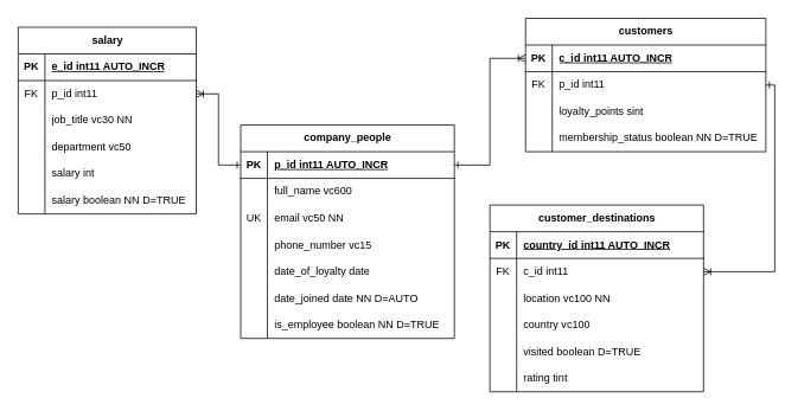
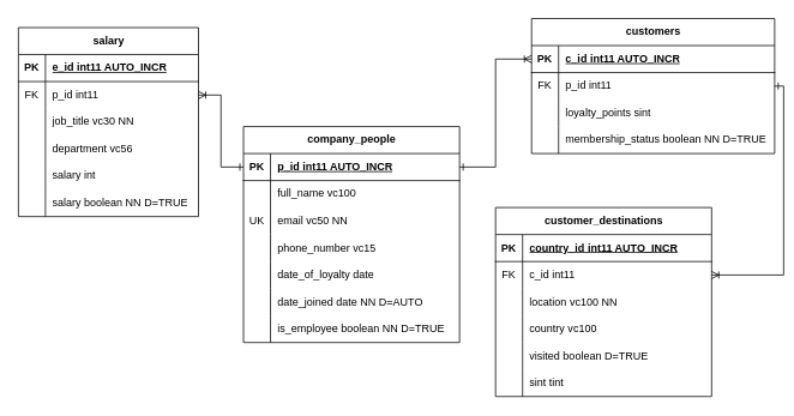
  <mxCell id="0" />
  <mxCell id="1" parent="0" />
  <mxCell id="2" value="customer_destinations" style="shape=table;startSize=30;container=1;collapsible=1;childLayout=tableLayout;fixedRows=1;rowLines=0;fontStyle=1;align=center;resizeLast=1;html=1;" vertex="1" parent="1"><mxGeometry x="550" y="230" width="240" height="210" as="geometry" /></mxCell>
  <mxCell id="3" value="" style="shape=tableRow;horizontal=0;startSize=0;swimlaneHead=0;swimlaneBody=0;fillColor=none;collapsible=0;dropTarget=0;points=[[0,0.5],[1,0.5]];portConstraint=eastwest;top=0;left=0;right=0;bottom=1;" vertex="1" parent="2"><mxGeometry y="30" width="240" height="30" as="geometry" /></mxCell>
  <mxCell id="4" value="PK" style="shape=partialRectangle;connectable=0;fillColor=none;top=0;left=0;bottom=0;right=0;fontStyle=1;overflow=hidden;whiteSpace=wrap;html=1;" vertex="1" parent="3"><mxGeometry width="30" height="30" as="geometry"><mxRectangle width="30" height="30" as="alternateBounds" /></mxGeometry></mxCell>
  <mxCell id="5" value="country_id int11 AUTO_INCR" style="shape=partialRectangle;connectable=0;fillColor=none;top=0;left=0;bottom=0;right=0;align=left;spacingLeft=6;fontStyle=5;overflow=hidden;whiteSpace=wrap;html=1;" vertex="1" parent="3"><mxGeometry x="30" width="210" height="30" as="geometry"><mxRectangle width="210" height="30" as="alternateBounds" /></mxGeometry></mxCell>
  <mxCell id="6" value="" style="shape=tableRow;horizontal=0;startSize=0;swimlaneHead=0;swimlaneBody=0;fillColor=none;collapsible=0;dropTarget=0;points=[[0,0.5],[1,0.5]];portConstraint=eastwest;top=0;left=0;right=0;bottom=0;" vertex="1" parent="2"><mxGeometry y="60" width="240" height="30" as="geometry" /></mxCell>
  <mxCell id="7" value="FK" style="shape=partialRectangle;connectable=0;fillColor=none;top=0;left=0;bottom=0;right=0;editable=1;overflow=hidden;whiteSpace=wrap;html=1;" vertex="1" parent="6"><mxGeometry width="30" height="30" as="geometry"><mxRectangle width="30" height="30" as="alternateBounds" /></mxGeometry></mxCell>
  <mxCell id="8" value="c_id int11" style="shape=partialRectangle;connectable=0;fillColor=none;top=0;left=0;bottom=0;right=0;align=left;spacingLeft=6;overflow=hidden;whiteSpace=wrap;html=1;" vertex="1" parent="6"><mxGeometry x="30" width="210" height="30" as="geometry"><mxRectangle width="210" height="30" as="alternateBounds" /></mxGeometry></mxCell>
  <mxCell id="9" value="" style="shape=tableRow;horizontal=0;startSize=0;swimlaneHead=0;swimlaneBody=0;fillColor=none;collapsible=0;dropTarget=0;points=[[0,0.5],[1,0.5]];portConstraint=eastwest;top=0;left=0;right=0;bottom=0;" vertex="1" parent="2"><mxGeometry y="90" width="240" height="30" as="geometry" /></mxCell>
  <mxCell id="10" value="" style="shape=partialRectangle;connectable=0;fillColor=none;top=0;left=0;bottom=0;right=0;editable=1;overflow=hidden;whiteSpace=wrap;html=1;" vertex="1" parent="9"><mxGeometry width="30" height="30" as="geometry"><mxRectangle width="30" height="30" as="alternateBounds" /></mxGeometry></mxCell>
  <mxCell id="11" value="location vc100 NN" style="shape=partialRectangle;connectable=0;fillColor=none;top=0;left=0;bottom=0;right=0;align=left;spacingLeft=6;overflow=hidden;whiteSpace=wrap;html=1;" vertex="1" parent="9"><mxGeometry x="30" width="210" height="30" as="geometry"><mxRectangle width="210" height="30" as="alternateBounds" /></mxGeometry></mxCell>
  <mxCell id="12" value="" style="shape=tableRow;horizontal=0;startSize=0;swimlaneHead=0;swimlaneBody=0;fillColor=none;collapsible=0;dropTarget=0;points=[[0,0.5],[1,0.5]];portConstraint=eastwest;top=0;left=0;right=0;bottom=0;" vertex="1" parent="2"><mxGeometry y="120" width="240" height="30" as="geometry" /></mxCell>
  <mxCell id="13" value="" style="shape=partialRectangle;connectable=0;fillColor=none;top=0;left=0;bottom=0;right=0;editable=1;overflow=hidden;whiteSpace=wrap;html=1;" vertex="1" parent="12"><mxGeometry width="30" height="30" as="geometry"><mxRectangle width="30" height="30" as="alternateBounds" /></mxGeometry></mxCell>
  <mxCell id="14" value="country vc100" style="shape=partialRectangle;connectable=0;fillColor=none;top=0;left=0;bottom=0;right=0;align=left;spacingLeft=6;overflow=hidden;whiteSpace=wrap;html=1;" vertex="1" parent="12"><mxGeometry x="30" width="210" height="30" as="geometry"><mxRectangle width="210" height="30" as="alternateBounds" /></mxGeometry></mxCell>
  <mxCell id="15" value="" style="shape=tableRow;horizontal=0;startSize=0;swimlaneHead=0;swimlaneBody=0;fillColor=none;collapsible=0;dropTarget=0;points=[[0,0.5],[1,0.5]];portConstraint=eastwest;top=0;left=0;right=0;bottom=0;" vertex="1" parent="2"><mxGeometry y="150" width="240" height="30" as="geometry" /></mxCell>
  <mxCell id="16" value="" style="shape=partialRectangle;connectable=0;fillColor=none;top=0;left=0;bottom=0;right=0;editable=1;overflow=hidden;whiteSpace=wrap;html=1;" vertex="1" parent="15"><mxGeometry width="30" height="30" as="geometry"><mxRectangle width="30" height="30" as="alternateBounds" /></mxGeometry></mxCell>
  <mxCell id="17" value="visited boolean D=TRUE" style="shape=partialRectangle;connectable=0;fillColor=none;top=0;left=0;bottom=0;right=0;align=left;spacingLeft=6;overflow=hidden;whiteSpace=wrap;html=1;" vertex="1" parent="15"><mxGeometry x="30" width="210" height="30" as="geometry"><mxRectangle width="210" height="30" as="alternateBounds" /></mxGeometry></mxCell>
  <mxCell id="18" value="" style="shape=tableRow;horizontal=0;startSize=0;swimlaneHead=0;swimlaneBody=0;fillColor=none;collapsible=0;dropTarget=0;points=[[0,0.5],[1,0.5]];portConstraint=eastwest;top=0;left=0;right=0;bottom=0;" vertex="1" parent="2"><mxGeometry y="180" width="240" height="30" as="geometry" /></mxCell>
  <mxCell id="19" value="" style="shape=partialRectangle;connectable=0;fillColor=none;top=0;left=0;bottom=0;right=0;editable=1;overflow=hidden;whiteSpace=wrap;html=1;" vertex="1" parent="18"><mxGeometry width="30" height="30" as="geometry"><mxRectangle width="30" height="30" as="alternateBounds" /></mxGeometry></mxCell>
- <mxCell id="20" value="rating tint&amp;nbsp;" style="shape=partialRectangle;connectable=0;fillColor=none;top=0;left=0;bottom=0;right=0;align=left;spacingLeft=6;overflow=hidden;whiteSpace=wrap;html=1;" vertex="1" parent="18"><mxGeometry x="30" width="210" height="30" as="geometry"><mxRectangle width="210" height="30" as="alternateBounds" /></mxGeometry></mxCell>
+ <mxCell id="20" value="sint tint&amp;nbsp;" style="shape=partialRectangle;connectable=0;fillColor=none;top=0;left=0;bottom=0;right=0;align=left;spacingLeft=6;overflow=hidden;whiteSpace=wrap;html=1;" vertex="1" parent="18"><mxGeometry x="30" width="210" height="30" as="geometry"><mxRectangle width="210" height="30" as="alternateBounds" /></mxGeometry></mxCell>
  <mxCell id="21" value="company_people" style="shape=table;startSize=30;container=1;collapsible=1;childLayout=tableLayout;fixedRows=1;rowLines=0;fontStyle=1;align=center;resizeLast=1;html=1;" vertex="1" parent="1"><mxGeometry x="270" y="140" width="240" height="240" as="geometry" /></mxCell>
  <mxCell id="22" value="" style="shape=tableRow;horizontal=0;startSize=0;swimlaneHead=0;swimlaneBody=0;fillColor=none;collapsible=0;dropTarget=0;points=[[0,0.5],[1,0.5]];portConstraint=eastwest;top=0;left=0;right=0;bottom=1;" vertex="1" parent="21"><mxGeometry y="30" width="240" height="30" as="geometry" /></mxCell>
  <mxCell id="23" value="PK" style="shape=partialRectangle;connectable=0;fillColor=none;top=0;left=0;bottom=0;right=0;fontStyle=1;overflow=hidden;whiteSpace=wrap;html=1;" vertex="1" parent="22"><mxGeometry width="30" height="30" as="geometry"><mxRectangle width="30" height="30" as="alternateBounds" /></mxGeometry></mxCell>
  <mxCell id="24" value="p_id int11 AUTO_INCR" style="shape=partialRectangle;connectable=0;fillColor=none;top=0;left=0;bottom=0;right=0;align=left;spacingLeft=6;fontStyle=5;overflow=hidden;whiteSpace=wrap;html=1;" vertex="1" parent="22"><mxGeometry x="30" width="210" height="30" as="geometry"><mxRectangle width="210" height="30" as="alternateBounds" /></mxGeometry></mxCell>
  <mxCell id="25" value="" style="shape=tableRow;horizontal=0;startSize=0;swimlaneHead=0;swimlaneBody=0;fillColor=none;collapsible=0;dropTarget=0;points=[[0,0.5],[1,0.5]];portConstraint=eastwest;top=0;left=0;right=0;bottom=0;" vertex="1" parent="21"><mxGeometry y="60" width="240" height="30" as="geometry" /></mxCell>
  <mxCell id="26" value="" style="shape=partialRectangle;connectable=0;fillColor=none;top=0;left=0;bottom=0;right=0;editable=1;overflow=hidden;whiteSpace=wrap;html=1;" vertex="1" parent="25"><mxGeometry width="30" height="30" as="geometry"><mxRectangle width="30" height="30" as="alternateBounds" /></mxGeometry></mxCell>
- <mxCell id="27" value="full_name vc600&amp;nbsp;" style="shape=partialRectangle;connectable=0;fillColor=none;top=0;left=0;bottom=0;right=0;align=left;spacingLeft=6;overflow=hidden;whiteSpace=wrap;html=1;" vertex="1" parent="25"><mxGeometry x="30" width="210" height="30" as="geometry"><mxRectangle width="210" height="30" as="alternateBounds" /></mxGeometry></mxCell>
+ <mxCell id="27" value="full_name vc100&amp;nbsp;" style="shape=partialRectangle;connectable=0;fillColor=none;top=0;left=0;bottom=0;right=0;align=left;spacingLeft=6;overflow=hidden;whiteSpace=wrap;html=1;" vertex="1" parent="25"><mxGeometry x="30" width="210" height="30" as="geometry"><mxRectangle width="210" height="30" as="alternateBounds" /></mxGeometry></mxCell>
  <mxCell id="28" value="" style="shape=tableRow;horizontal=0;startSize=0;swimlaneHead=0;swimlaneBody=0;fillColor=none;collapsible=0;dropTarget=0;points=[[0,0.5],[1,0.5]];portConstraint=eastwest;top=0;left=0;right=0;bottom=0;" vertex="1" parent="21"><mxGeometry y="90" width="240" height="30" as="geometry" /></mxCell>
  <mxCell id="29" value="UK" style="shape=partialRectangle;connectable=0;fillColor=none;top=0;left=0;bottom=0;right=0;editable=1;overflow=hidden;whiteSpace=wrap;html=1;" vertex="1" parent="28"><mxGeometry width="30" height="30" as="geometry"><mxRectangle width="30" height="30" as="alternateBounds" /></mxGeometry></mxCell>
  <mxCell id="30" value="email vc50 NN" style="shape=partialRectangle;connectable=0;fillColor=none;top=0;left=0;bottom=0;right=0;align=left;spacingLeft=6;overflow=hidden;whiteSpace=wrap;html=1;" vertex="1" parent="28"><mxGeometry x="30" width="210" height="30" as="geometry"><mxRectangle width="210" height="30" as="alternateBounds" /></mxGeometry></mxCell>
  <mxCell id="31" value="" style="shape=tableRow;horizontal=0;startSize=0;swimlaneHead=0;swimlaneBody=0;fillColor=none;collapsible=0;dropTarget=0;points=[[0,0.5],[1,0.5]];portConstraint=eastwest;top=0;left=0;right=0;bottom=0;" vertex="1" parent="21"><mxGeometry y="120" width="240" height="30" as="geometry" /></mxCell>
  <mxCell id="32" value="" style="shape=partialRectangle;connectable=0;fillColor=none;top=0;left=0;bottom=0;right=0;editable=1;overflow=hidden;whiteSpace=wrap;html=1;" vertex="1" parent="31"><mxGeometry width="30" height="30" as="geometry"><mxRectangle width="30" height="30" as="alternateBounds" /></mxGeometry></mxCell>
  <mxCell id="33" value="phone_number vc15" style="shape=partialRectangle;connectable=0;fillColor=none;top=0;left=0;bottom=0;right=0;align=left;spacingLeft=6;overflow=hidden;whiteSpace=wrap;html=1;" vertex="1" parent="31"><mxGeometry x="30" width="210" height="30" as="geometry"><mxRectangle width="210" height="30" as="alternateBounds" /></mxGeometry></mxCell>
  <mxCell id="34" value="" style="shape=tableRow;horizontal=0;startSize=0;swimlaneHead=0;swimlaneBody=0;fillColor=none;collapsible=0;dropTarget=0;points=[[0,0.5],[1,0.5]];portConstraint=eastwest;top=0;left=0;right=0;bottom=0;" vertex="1" parent="21"><mxGeometry y="150" width="240" height="30" as="geometry" /></mxCell>
  <mxCell id="35" value="" style="shape=partialRectangle;connectable=0;fillColor=none;top=0;left=0;bottom=0;right=0;editable=1;overflow=hidden;whiteSpace=wrap;html=1;" vertex="1" parent="34"><mxGeometry width="30" height="30" as="geometry"><mxRectangle width="30" height="30" as="alternateBounds" /></mxGeometry></mxCell>
  <mxCell id="36" value="date_of_loyalty date" style="shape=partialRectangle;connectable=0;fillColor=none;top=0;left=0;bottom=0;right=0;align=left;spacingLeft=6;overflow=hidden;whiteSpace=wrap;html=1;" vertex="1" parent="34"><mxGeometry x="30" width="210" height="30" as="geometry"><mxRectangle width="210" height="30" as="alternateBounds" /></mxGeometry></mxCell>
  <mxCell id="37" value="" style="shape=tableRow;horizontal=0;startSize=0;swimlaneHead=0;swimlaneBody=0;fillColor=none;collapsible=0;dropTarget=0;points=[[0,0.5],[1,0.5]];portConstraint=eastwest;top=0;left=0;right=0;bottom=0;" vertex="1" parent="21"><mxGeometry y="180" width="240" height="30" as="geometry" /></mxCell>
  <mxCell id="38" value="" style="shape=partialRectangle;connectable=0;fillColor=none;top=0;left=0;bottom=0;right=0;editable=1;overflow=hidden;whiteSpace=wrap;html=1;" vertex="1" parent="37"><mxGeometry width="30" height="30" as="geometry"><mxRectangle width="30" height="30" as="alternateBounds" /></mxGeometry></mxCell>
  <mxCell id="39" value="date_joined date NN D=AUTO" style="shape=partialRectangle;connectable=0;fillColor=none;top=0;left=0;bottom=0;right=0;align=left;spacingLeft=6;overflow=hidden;whiteSpace=wrap;html=1;" vertex="1" parent="37"><mxGeometry x="30" width="210" height="30" as="geometry"><mxRectangle width="210" height="30" as="alternateBounds" /></mxGeometry></mxCell>
  <mxCell id="40" value="" style="shape=tableRow;horizontal=0;startSize=0;swimlaneHead=0;swimlaneBody=0;fillColor=none;collapsible=0;dropTarget=0;points=[[0,0.5],[1,0.5]];portConstraint=eastwest;top=0;left=0;right=0;bottom=0;" vertex="1" parent="21"><mxGeometry y="210" width="240" height="30" as="geometry" /></mxCell>
  <mxCell id="41" value="" style="shape=partialRectangle;connectable=0;fillColor=none;top=0;left=0;bottom=0;right=0;editable=1;overflow=hidden;whiteSpace=wrap;html=1;" vertex="1" parent="40"><mxGeometry width="30" height="30" as="geometry"><mxRectangle width="30" height="30" as="alternateBounds" /></mxGeometry></mxCell>
  <mxCell id="42" value="is_employee boolean NN D=TRUE" style="shape=partialRectangle;connectable=0;fillColor=none;top=0;left=0;bottom=0;right=0;align=left;spacingLeft=6;overflow=hidden;whiteSpace=wrap;html=1;" vertex="1" parent="40"><mxGeometry x="30" width="210" height="30" as="geometry"><mxRectangle width="210" height="30" as="alternateBounds" /></mxGeometry></mxCell>
  <mxCell id="43" value="salary" style="shape=table;startSize=30;container=1;collapsible=1;childLayout=tableLayout;fixedRows=1;rowLines=0;fontStyle=1;align=center;resizeLast=1;html=1;" vertex="1" parent="1"><mxGeometry x="20" y="30" width="200" height="210" as="geometry" /></mxCell>
  <mxCell id="44" value="" style="shape=tableRow;horizontal=0;startSize=0;swimlaneHead=0;swimlaneBody=0;fillColor=none;collapsible=0;dropTarget=0;points=[[0,0.5],[1,0.5]];portConstraint=eastwest;top=0;left=0;right=0;bottom=1;" vertex="1" parent="43"><mxGeometry y="30" width="200" height="30" as="geometry" /></mxCell>
  <mxCell id="45" value="PK" style="shape=partialRectangle;connectable=0;fillColor=none;top=0;left=0;bottom=0;right=0;fontStyle=1;overflow=hidden;whiteSpace=wrap;html=1;" vertex="1" parent="44"><mxGeometry width="30" height="30" as="geometry"><mxRectangle width="30" height="30" as="alternateBounds" /></mxGeometry></mxCell>
  <mxCell id="46" value="e_id int11 AUTO_INCR" style="shape=partialRectangle;connectable=0;fillColor=none;top=0;left=0;bottom=0;right=0;align=left;spacingLeft=6;fontStyle=5;overflow=hidden;whiteSpace=wrap;html=1;" vertex="1" parent="44"><mxGeometry x="30" width="170" height="30" as="geometry"><mxRectangle width="170" height="30" as="alternateBounds" /></mxGeometry></mxCell>
  <mxCell id="47" value="" style="shape=tableRow;horizontal=0;startSize=0;swimlaneHead=0;swimlaneBody=0;fillColor=none;collapsible=0;dropTarget=0;points=[[0,0.5],[1,0.5]];portConstraint=eastwest;top=0;left=0;right=0;bottom=0;" vertex="1" parent="43"><mxGeometry y="60" width="200" height="30" as="geometry" /></mxCell>
  <mxCell id="48" value="FK" style="shape=partialRectangle;connectable=0;fillColor=none;top=0;left=0;bottom=0;right=0;editable=1;overflow=hidden;whiteSpace=wrap;html=1;" vertex="1" parent="47"><mxGeometry width="30" height="30" as="geometry"><mxRectangle width="30" height="30" as="alternateBounds" /></mxGeometry></mxCell>
  <mxCell id="49" value="p_id int11" style="shape=partialRectangle;connectable=0;fillColor=none;top=0;left=0;bottom=0;right=0;align=left;spacingLeft=6;overflow=hidden;whiteSpace=wrap;html=1;" vertex="1" parent="47"><mxGeometry x="30" width="170" height="30" as="geometry"><mxRectangle width="170" height="30" as="alternateBounds" /></mxGeometry></mxCell>
  <mxCell id="50" value="" style="shape=tableRow;horizontal=0;startSize=0;swimlaneHead=0;swimlaneBody=0;fillColor=none;collapsible=0;dropTarget=0;points=[[0,0.5],[1,0.5]];portConstraint=eastwest;top=0;left=0;right=0;bottom=0;" vertex="1" parent="43"><mxGeometry y="90" width="200" height="30" as="geometry" /></mxCell>
  <mxCell id="51" value="" style="shape=partialRectangle;connectable=0;fillColor=none;top=0;left=0;bottom=0;right=0;editable=1;overflow=hidden;whiteSpace=wrap;html=1;" vertex="1" parent="50"><mxGeometry width="30" height="30" as="geometry"><mxRectangle width="30" height="30" as="alternateBounds" /></mxGeometry></mxCell>
  <mxCell id="52" value="job_title vc30 NN" style="shape=partialRectangle;connectable=0;fillColor=none;top=0;left=0;bottom=0;right=0;align=left;spacingLeft=6;overflow=hidden;whiteSpace=wrap;html=1;" vertex="1" parent="50"><mxGeometry x="30" width="170" height="30" as="geometry"><mxRectangle width="170" height="30" as="alternateBounds" /></mxGeometry></mxCell>
  <mxCell id="53" value="" style="shape=tableRow;horizontal=0;startSize=0;swimlaneHead=0;swimlaneBody=0;fillColor=none;collapsible=0;dropTarget=0;points=[[0,0.5],[1,0.5]];portConstraint=eastwest;top=0;left=0;right=0;bottom=0;" vertex="1" parent="43"><mxGeometry y="120" width="200" height="30" as="geometry" /></mxCell>
  <mxCell id="54" value="" style="shape=partialRectangle;connectable=0;fillColor=none;top=0;left=0;bottom=0;right=0;editable=1;overflow=hidden;whiteSpace=wrap;html=1;" vertex="1" parent="53"><mxGeometry width="30" height="30" as="geometry"><mxRectangle width="30" height="30" as="alternateBounds" /></mxGeometry></mxCell>
- <mxCell id="55" value="department vc50" style="shape=partialRectangle;connectable=0;fillColor=none;top=0;left=0;bottom=0;right=0;align=left;spacingLeft=6;overflow=hidden;whiteSpace=wrap;html=1;" vertex="1" parent="53"><mxGeometry x="30" width="170" height="30" as="geometry"><mxRectangle width="170" height="30" as="alternateBounds" /></mxGeometry></mxCell>
+ <mxCell id="55" value="department vc56" style="shape=partialRectangle;connectable=0;fillColor=none;top=0;left=0;bottom=0;right=0;align=left;spacingLeft=6;overflow=hidden;whiteSpace=wrap;html=1;" vertex="1" parent="53"><mxGeometry x="30" width="170" height="30" as="geometry"><mxRectangle width="170" height="30" as="alternateBounds" /></mxGeometry></mxCell>
  <mxCell id="56" value="" style="shape=tableRow;horizontal=0;startSize=0;swimlaneHead=0;swimlaneBody=0;fillColor=none;collapsible=0;dropTarget=0;points=[[0,0.5],[1,0.5]];portConstraint=eastwest;top=0;left=0;right=0;bottom=0;" vertex="1" parent="43"><mxGeometry y="150" width="200" height="30" as="geometry" /></mxCell>
  <mxCell id="57" value="" style="shape=partialRectangle;connectable=0;fillColor=none;top=0;left=0;bottom=0;right=0;editable=1;overflow=hidden;whiteSpace=wrap;html=1;" vertex="1" parent="56"><mxGeometry width="30" height="30" as="geometry"><mxRectangle width="30" height="30" as="alternateBounds" /></mxGeometry></mxCell>
  <mxCell id="58" value="salary int" style="shape=partialRectangle;connectable=0;fillColor=none;top=0;left=0;bottom=0;right=0;align=left;spacingLeft=6;overflow=hidden;whiteSpace=wrap;html=1;" vertex="1" parent="56"><mxGeometry x="30" width="170" height="30" as="geometry"><mxRectangle width="170" height="30" as="alternateBounds" /></mxGeometry></mxCell>
  <mxCell id="59" value="" style="shape=tableRow;horizontal=0;startSize=0;swimlaneHead=0;swimlaneBody=0;fillColor=none;collapsible=0;dropTarget=0;points=[[0,0.5],[1,0.5]];portConstraint=eastwest;top=0;left=0;right=0;bottom=0;" vertex="1" parent="43"><mxGeometry y="180" width="200" height="30" as="geometry" /></mxCell>
  <mxCell id="60" value="" style="shape=partialRectangle;connectable=0;fillColor=none;top=0;left=0;bottom=0;right=0;editable=1;overflow=hidden;whiteSpace=wrap;html=1;" vertex="1" parent="59"><mxGeometry width="30" height="30" as="geometry"><mxRectangle width="30" height="30" as="alternateBounds" /></mxGeometry></mxCell>
  <mxCell id="61" value="salary boolean NN D=TRUE" style="shape=partialRectangle;connectable=0;fillColor=none;top=0;left=0;bottom=0;right=0;align=left;spacingLeft=6;overflow=hidden;whiteSpace=wrap;html=1;" vertex="1" parent="59"><mxGeometry x="30" width="170" height="30" as="geometry"><mxRectangle width="170" height="30" as="alternateBounds" /></mxGeometry></mxCell>
  <mxCell id="62" value="" style="edgeStyle=orthogonalEdgeStyle;fontSize=12;html=1;endArrow=ERoneToMany;rounded=0;entryX=1;entryY=0.5;entryDx=0;entryDy=0;exitX=1;exitY=0.5;exitDx=0;exitDy=0;startArrow=ERone;startFill=0;" edge="1" parent="1" source="69" target="6"><mxGeometry width="100" height="100" relative="1" as="geometry"><mxPoint x="730" y="270" as="sourcePoint" /><mxPoint x="400" y="530" as="targetPoint" /></mxGeometry></mxCell>
  <mxCell id="63" value="" style="edgeStyle=orthogonalEdgeStyle;fontSize=12;html=1;endArrow=ERoneToMany;rounded=0;entryX=0;entryY=0.5;entryDx=0;entryDy=0;exitX=1;exitY=0.5;exitDx=0;exitDy=0;startArrow=ERone;startFill=0;" edge="1" parent="1" source="22" target="66"><mxGeometry width="100" height="100" relative="1" as="geometry"><mxPoint x="300" y="630" as="sourcePoint" /><mxPoint x="480" y="295" as="targetPoint" /></mxGeometry></mxCell>
  <mxCell id="64" value="" style="edgeStyle=orthogonalEdgeStyle;fontSize=12;html=1;endArrow=ERoneToMany;rounded=0;entryX=1;entryY=0.5;entryDx=0;entryDy=0;exitX=0;exitY=0.5;exitDx=0;exitDy=0;startArrow=ERone;startFill=0;" edge="1" parent="1" source="22" target="47"><mxGeometry width="100" height="100" relative="1" as="geometry"><mxPoint x="300" y="630" as="sourcePoint" /><mxPoint x="400" y="530" as="targetPoint" /></mxGeometry></mxCell>
  <mxCell id="65" value="customers" style="shape=table;startSize=30;container=1;collapsible=1;childLayout=tableLayout;fixedRows=1;rowLines=0;fontStyle=1;align=center;resizeLast=1;html=1;" vertex="1" parent="1"><mxGeometry x="590" y="20" width="270" height="150" as="geometry" /></mxCell>
  <mxCell id="66" value="" style="shape=tableRow;horizontal=0;startSize=0;swimlaneHead=0;swimlaneBody=0;fillColor=none;collapsible=0;dropTarget=0;points=[[0,0.5],[1,0.5]];portConstraint=eastwest;top=0;left=0;right=0;bottom=1;" vertex="1" parent="65"><mxGeometry y="30" width="270" height="30" as="geometry" /></mxCell>
  <mxCell id="67" value="PK" style="shape=partialRectangle;connectable=0;fillColor=none;top=0;left=0;bottom=0;right=0;fontStyle=1;overflow=hidden;whiteSpace=wrap;html=1;" vertex="1" parent="66"><mxGeometry width="30" height="30" as="geometry"><mxRectangle width="30" height="30" as="alternateBounds" /></mxGeometry></mxCell>
  <mxCell id="68" value="c_id int11 AUTO_INCR" style="shape=partialRectangle;connectable=0;fillColor=none;top=0;left=0;bottom=0;right=0;align=left;spacingLeft=6;fontStyle=5;overflow=hidden;whiteSpace=wrap;html=1;" vertex="1" parent="66"><mxGeometry x="30" width="240" height="30" as="geometry"><mxRectangle width="240" height="30" as="alternateBounds" /></mxGeometry></mxCell>
  <mxCell id="69" value="" style="shape=tableRow;horizontal=0;startSize=0;swimlaneHead=0;swimlaneBody=0;fillColor=none;collapsible=0;dropTarget=0;points=[[0,0.5],[1,0.5]];portConstraint=eastwest;top=0;left=0;right=0;bottom=0;" vertex="1" parent="65"><mxGeometry y="60" width="270" height="30" as="geometry" /></mxCell>
  <mxCell id="70" value="FK" style="shape=partialRectangle;connectable=0;fillColor=none;top=0;left=0;bottom=0;right=0;editable=1;overflow=hidden;whiteSpace=wrap;html=1;" vertex="1" parent="69"><mxGeometry width="30" height="30" as="geometry"><mxRectangle width="30" height="30" as="alternateBounds" /></mxGeometry></mxCell>
  <mxCell id="71" value="p_id int11" style="shape=partialRectangle;connectable=0;fillColor=none;top=0;left=0;bottom=0;right=0;align=left;spacingLeft=6;overflow=hidden;whiteSpace=wrap;html=1;" vertex="1" parent="69"><mxGeometry x="30" width="240" height="30" as="geometry"><mxRectangle width="240" height="30" as="alternateBounds" /></mxGeometry></mxCell>
  <mxCell id="72" value="" style="shape=tableRow;horizontal=0;startSize=0;swimlaneHead=0;swimlaneBody=0;fillColor=none;collapsible=0;dropTarget=0;points=[[0,0.5],[1,0.5]];portConstraint=eastwest;top=0;left=0;right=0;bottom=0;" vertex="1" parent="65"><mxGeometry y="90" width="270" height="30" as="geometry" /></mxCell>
  <mxCell id="73" value="" style="shape=partialRectangle;connectable=0;fillColor=none;top=0;left=0;bottom=0;right=0;editable=1;overflow=hidden;whiteSpace=wrap;html=1;" vertex="1" parent="72"><mxGeometry width="30" height="30" as="geometry"><mxRectangle width="30" height="30" as="alternateBounds" /></mxGeometry></mxCell>
  <mxCell id="74" value="loyalty_points sint" style="shape=partialRectangle;connectable=0;fillColor=none;top=0;left=0;bottom=0;right=0;align=left;spacingLeft=6;overflow=hidden;whiteSpace=wrap;html=1;" vertex="1" parent="72"><mxGeometry x="30" width="240" height="30" as="geometry"><mxRectangle width="240" height="30" as="alternateBounds" /></mxGeometry></mxCell>
  <mxCell id="75" value="" style="shape=tableRow;horizontal=0;startSize=0;swimlaneHead=0;swimlaneBody=0;fillColor=none;collapsible=0;dropTarget=0;points=[[0,0.5],[1,0.5]];portConstraint=eastwest;top=0;left=0;right=0;bottom=0;" vertex="1" parent="65"><mxGeometry y="120" width="270" height="30" as="geometry" /></mxCell>
  <mxCell id="76" value="" style="shape=partialRectangle;connectable=0;fillColor=none;top=0;left=0;bottom=0;right=0;editable=1;overflow=hidden;whiteSpace=wrap;html=1;" vertex="1" parent="75"><mxGeometry width="30" height="30" as="geometry"><mxRectangle width="30" height="30" as="alternateBounds" /></mxGeometry></mxCell>
  <mxCell id="77" value="membership_status boolean NN D=TRUE" style="shape=partialRectangle;connectable=0;fillColor=none;top=0;left=0;bottom=0;right=0;align=left;spacingLeft=6;overflow=hidden;whiteSpace=wrap;html=1;" vertex="1" parent="75"><mxGeometry x="30" width="240" height="30" as="geometry"><mxRectangle width="240" height="30" as="alternateBounds" /></mxGeometry></mxCell>
